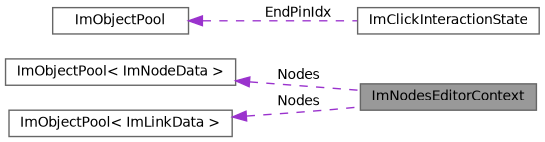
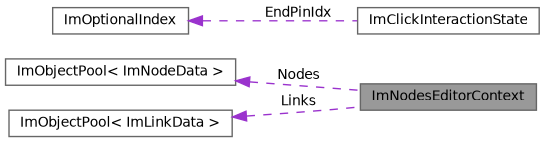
  digraph {
    rankdir=LR
    node [color=gray40 fillcolor=white fontname=Helvetica fontsize=10 shape=box style=filled]
    edge [color=darkorchid3 dir=back fontname=Helvetica fontsize=10 labelfontname=Helvetica labelfontsize=10 style=dashed]
    n1 [fillcolor=grey60 fontcolor=black height=0.2 label=ImNodesEditorContext width=0.4]
    n2 [height=0.2 label="ImObjectPool\< ImNodeData \>" width=0.4]
    n3 [height=0.2 label="ImObjectPool\< ImLinkData \>" width=0.4]
    n4 [height=0.2 label=ImClickInteractionState width=0.4]
-   n5 [height=0.2 label=ImObjectPool width=0.4]
+   n5 [height=0.2 label=ImOptionalIndex width=0.4]
    n2 -> n1 [label=" Nodes"]
-   n3 -> n1 [label=" Nodes"]
+   n3 -> n1 [label=" Links"]
    n5 -> n4 [label=" EndPinIdx"]
  }
